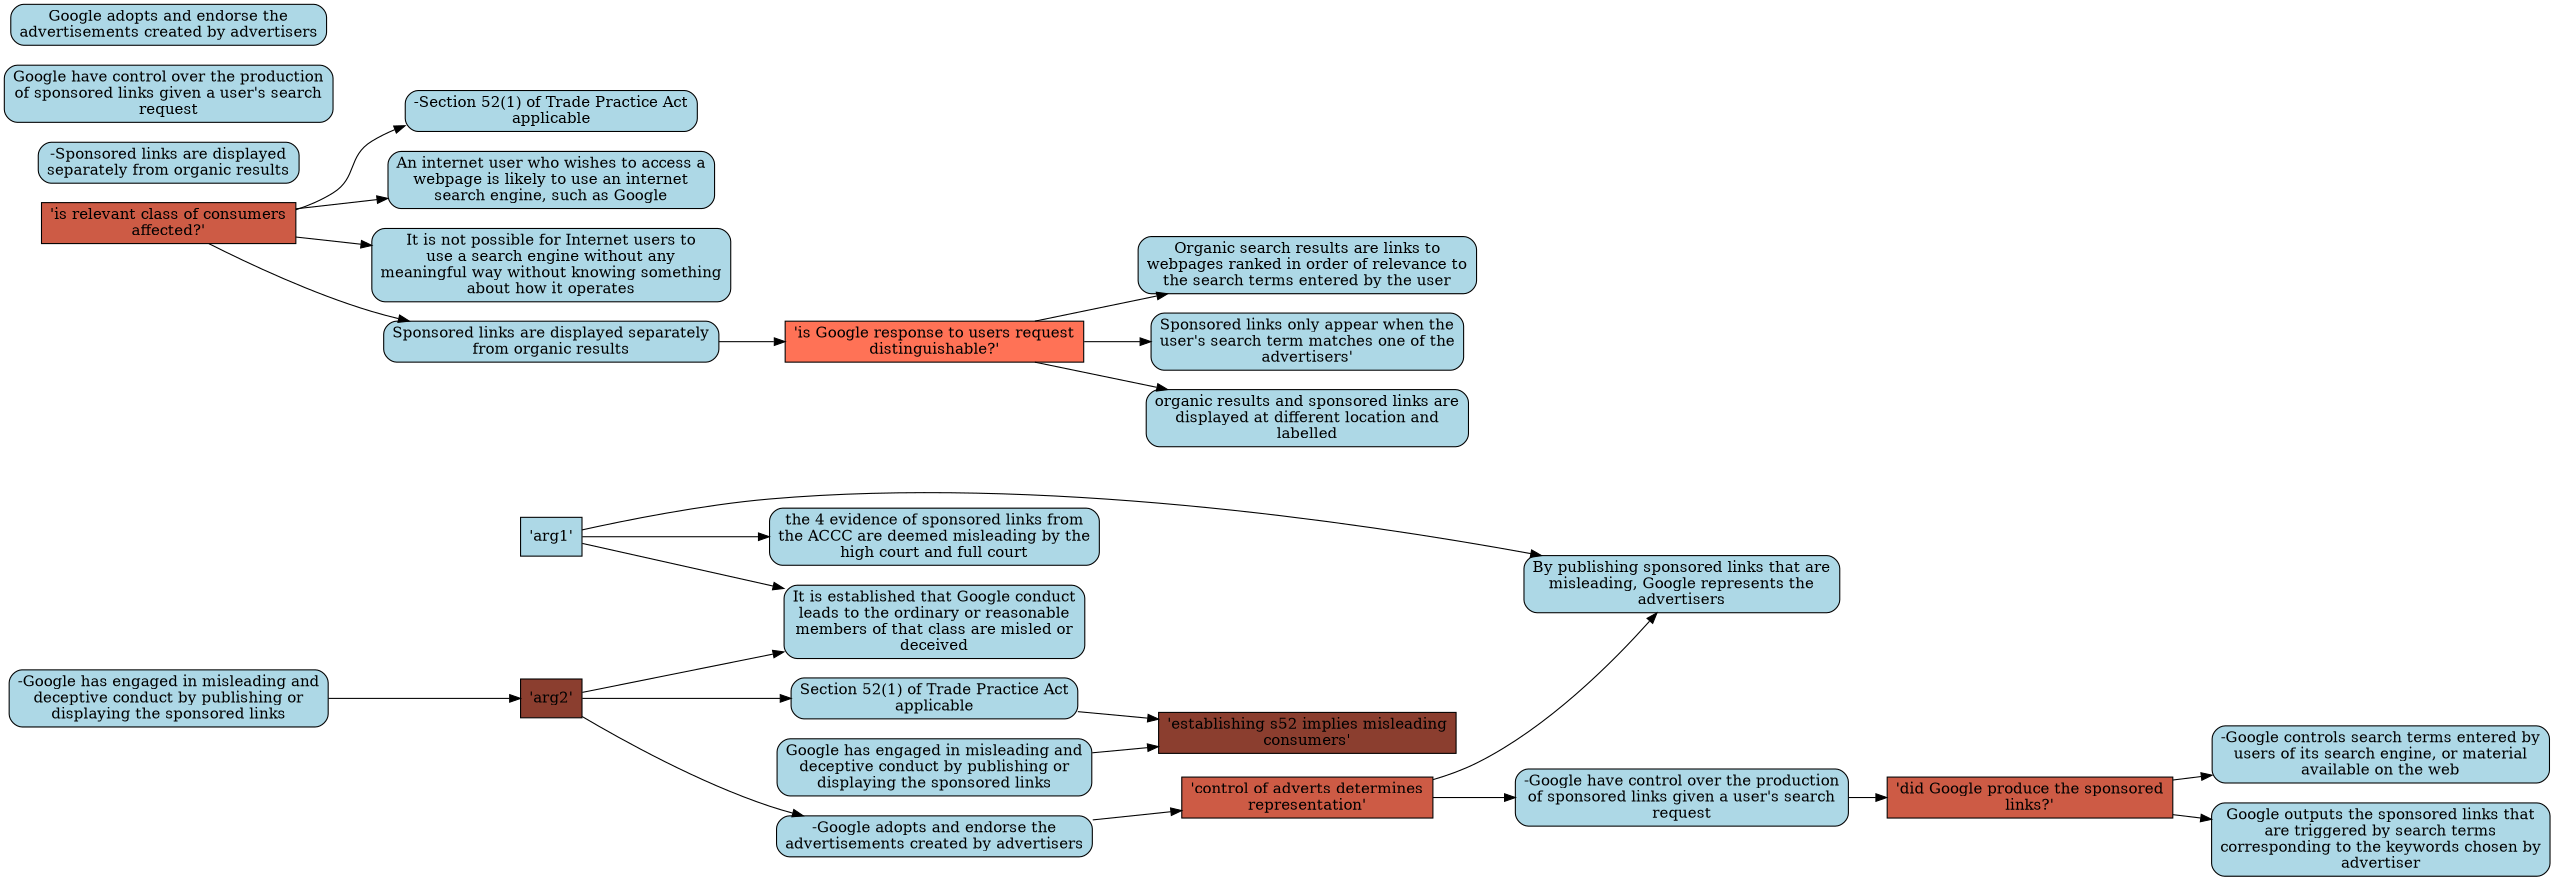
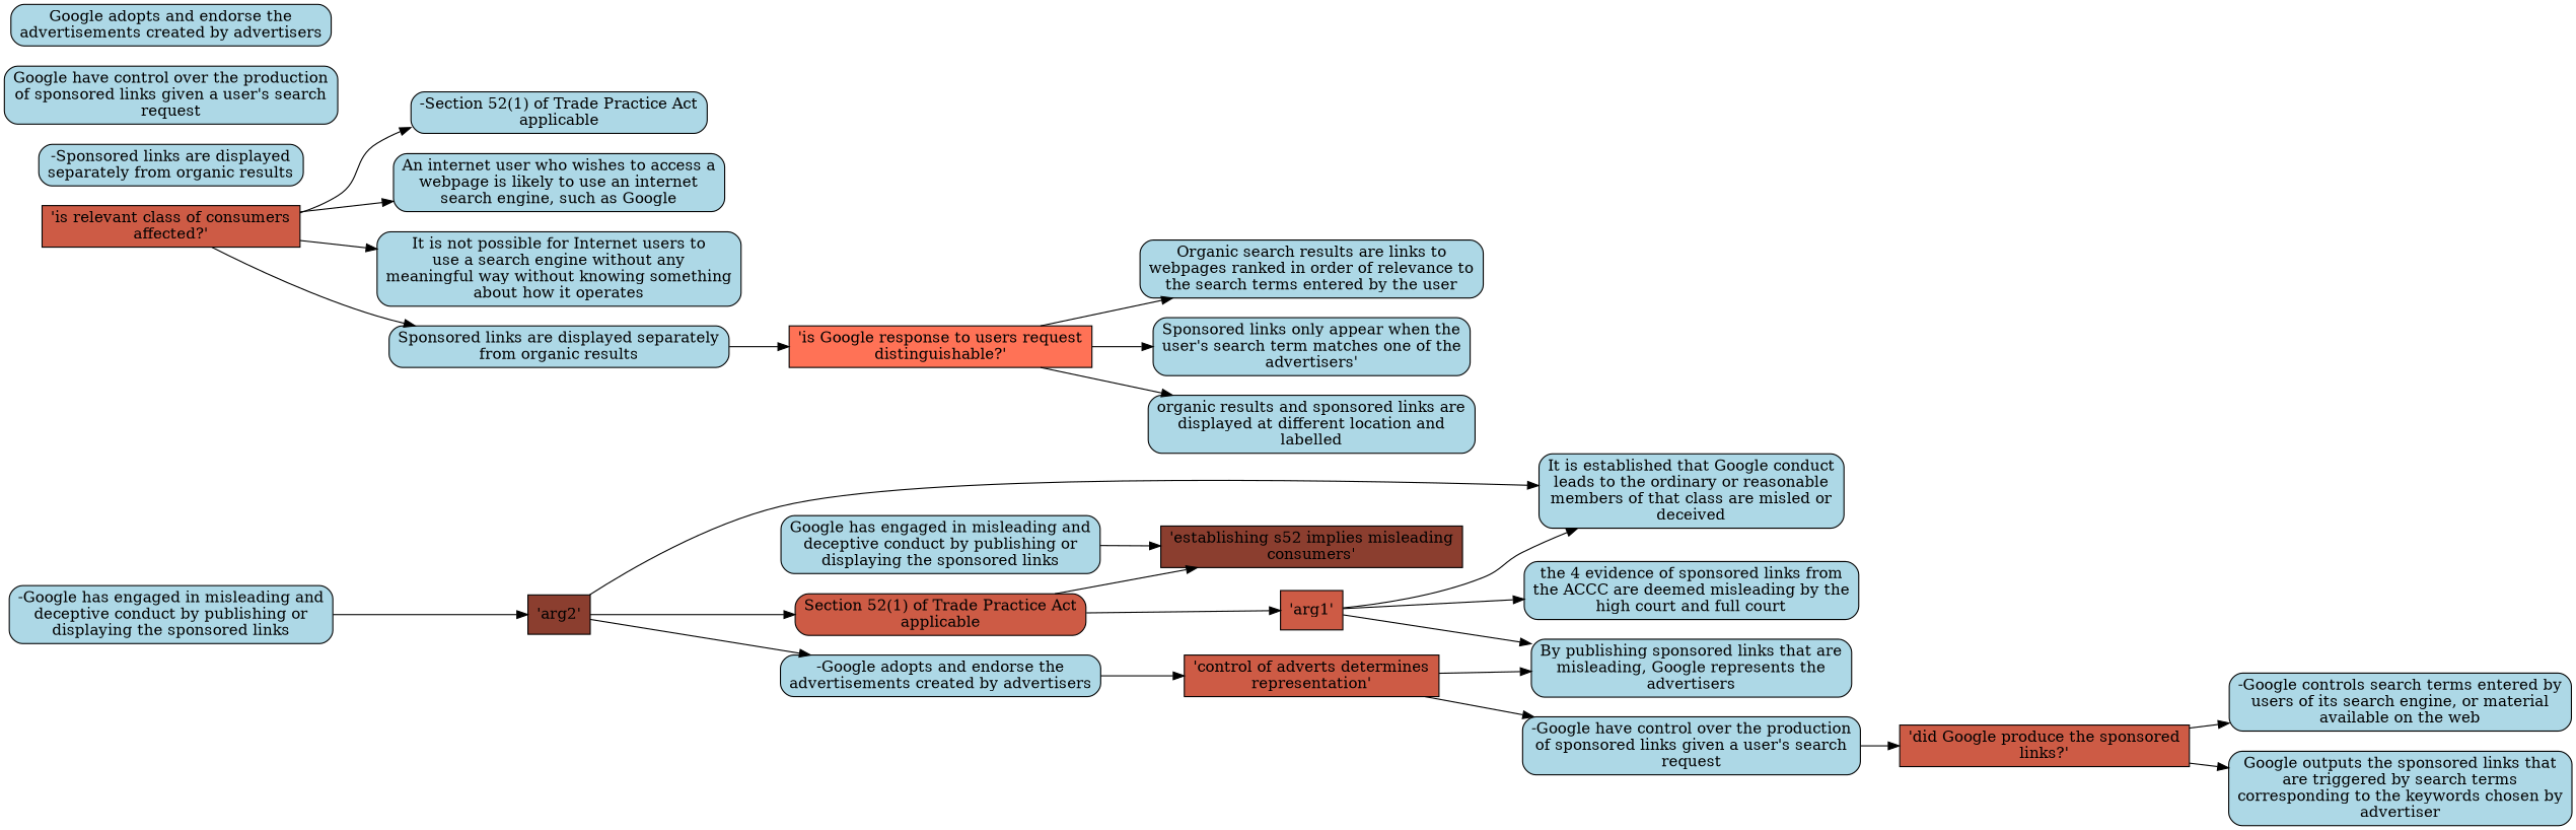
  digraph {
    rankdir=LR
    node [color=black fillcolor=lightblue fixedsize=false shape=box style="rounded,filled"]
    "'establishing s52 implies misleading\nconsumers'" [fillcolor=coral4 style=filled]
-   "Section 52(1) of Trade Practice Act\napplicable"
-   "'arg1'" [style=filled]
+   "Section 52(1) of Trade Practice Act\napplicable" [fillcolor=coral3]
+   "'arg1'" [fillcolor=coral3 style=filled]
    "Google has engaged in misleading and\ndeceptive conduct by publishing or\ndisplaying the sponsored links"
    "'arg2'" [fillcolor=coral4 style=filled]
    "-Google has engaged in misleading and\ndeceptive conduct by publishing or\ndisplaying the sponsored links"
    "It is established that Google conduct\nleads to the ordinary or reasonable\nmembers of that class are misled or\ndeceived"
    "-Google adopts and endorse the\nadvertisements created by advertisers"
    "By publishing sponsored links that are\nmisleading, Google represents the\nadvertisers"
    "the 4 evidence of sponsored links from\nthe ACCC are deemed misleading by the\nhigh court and full court"
    "'is relevant class of consumers\naffected?'" [fillcolor=coral3 style=filled]
    "-Section 52(1) of Trade Practice Act\napplicable"
    "An internet user who wishes to access a\nwebpage is likely to use an internet\nsearch engine, such as Google"
    "It is not possible for Internet users to\nuse a search engine without any\nmeaningful way without knowing something\nabout how it operates"
    "Sponsored links are displayed separately\nfrom organic results"
    "'control of adverts determines\nrepresentation'" [fillcolor=coral3 style=filled]
    "-Google have control over the production\nof sponsored links given a user's search\nrequest"
    "'is Google response to users request\ndistinguishable?'" [fillcolor=coral1 style=filled]
    "Organic search results are links to\nwebpages ranked in order of relevance to\nthe search terms entered by the user"
    "Sponsored links only appear when the\nuser's search term matches one of the\nadvertisers'"
    "organic results and sponsored links are\ndisplayed at different location and\nlabelled"
    "-Sponsored links are displayed\nseparately from organic results"
    "'did Google produce the sponsored\nlinks?'" [fillcolor=coral3 style=filled]
    "-Google controls search terms entered by\nusers of its search engine, or material\navailable on the web"
    "Google outputs the sponsored links that\nare triggered by search terms\ncorresponding to the keywords chosen by\nadvertiser"
    "Google have control over the production\nof sponsored links given a user's search\nrequest"
    "Google adopts and endorse the\nadvertisements created by advertisers"
    "Section 52(1) of Trade Practice Act\napplicable" -> "'establishing s52 implies misleading\nconsumers'"
+   "Section 52(1) of Trade Practice Act\napplicable" -> "'arg1'"
    "'arg1'" -> "It is established that Google conduct\nleads to the ordinary or reasonable\nmembers of that class are misled or\ndeceived"
    "'arg1'" -> "By publishing sponsored links that are\nmisleading, Google represents the\nadvertisers"
    "'arg1'" -> "the 4 evidence of sponsored links from\nthe ACCC are deemed misleading by the\nhigh court and full court"
    "Google has engaged in misleading and\ndeceptive conduct by publishing or\ndisplaying the sponsored links" -> "'establishing s52 implies misleading\nconsumers'"
    "'arg2'" -> "Section 52(1) of Trade Practice Act\napplicable"
    "'arg2'" -> "It is established that Google conduct\nleads to the ordinary or reasonable\nmembers of that class are misled or\ndeceived"
    "'arg2'" -> "-Google adopts and endorse the\nadvertisements created by advertisers"
    "-Google has engaged in misleading and\ndeceptive conduct by publishing or\ndisplaying the sponsored links" -> "'arg2'"
    "-Google adopts and endorse the\nadvertisements created by advertisers" -> "'control of adverts determines\nrepresentation'"
    "'is relevant class of consumers\naffected?'" -> "-Section 52(1) of Trade Practice Act\napplicable"
    "'is relevant class of consumers\naffected?'" -> "An internet user who wishes to access a\nwebpage is likely to use an internet\nsearch engine, such as Google"
    "'is relevant class of consumers\naffected?'" -> "It is not possible for Internet users to\nuse a search engine without any\nmeaningful way without knowing something\nabout how it operates"
    "'is relevant class of consumers\naffected?'" -> "Sponsored links are displayed separately\nfrom organic results"
    "Sponsored links are displayed separately\nfrom organic results" -> "'is Google response to users request\ndistinguishable?'"
    "'control of adverts determines\nrepresentation'" -> "By publishing sponsored links that are\nmisleading, Google represents the\nadvertisers"
    "'control of adverts determines\nrepresentation'" -> "-Google have control over the production\nof sponsored links given a user's search\nrequest"
    "-Google have control over the production\nof sponsored links given a user's search\nrequest" -> "'did Google produce the sponsored\nlinks?'"
    "'is Google response to users request\ndistinguishable?'" -> "Organic search results are links to\nwebpages ranked in order of relevance to\nthe search terms entered by the user"
    "'is Google response to users request\ndistinguishable?'" -> "Sponsored links only appear when the\nuser's search term matches one of the\nadvertisers'"
    "'is Google response to users request\ndistinguishable?'" -> "organic results and sponsored links are\ndisplayed at different location and\nlabelled"
    "'did Google produce the sponsored\nlinks?'" -> "-Google controls search terms entered by\nusers of its search engine, or material\navailable on the web"
    "'did Google produce the sponsored\nlinks?'" -> "Google outputs the sponsored links that\nare triggered by search terms\ncorresponding to the keywords chosen by\nadvertiser"
  }
